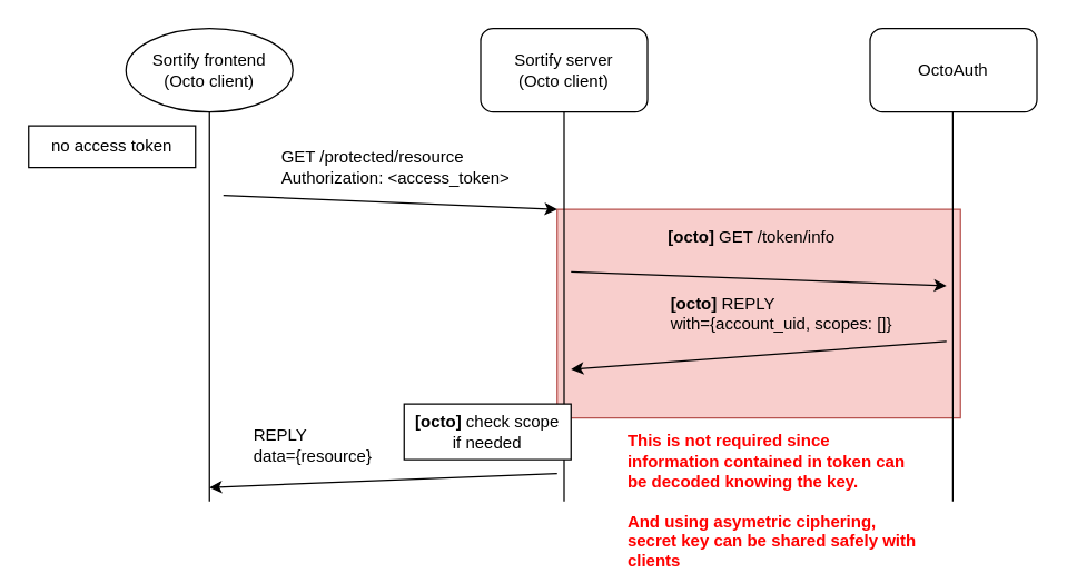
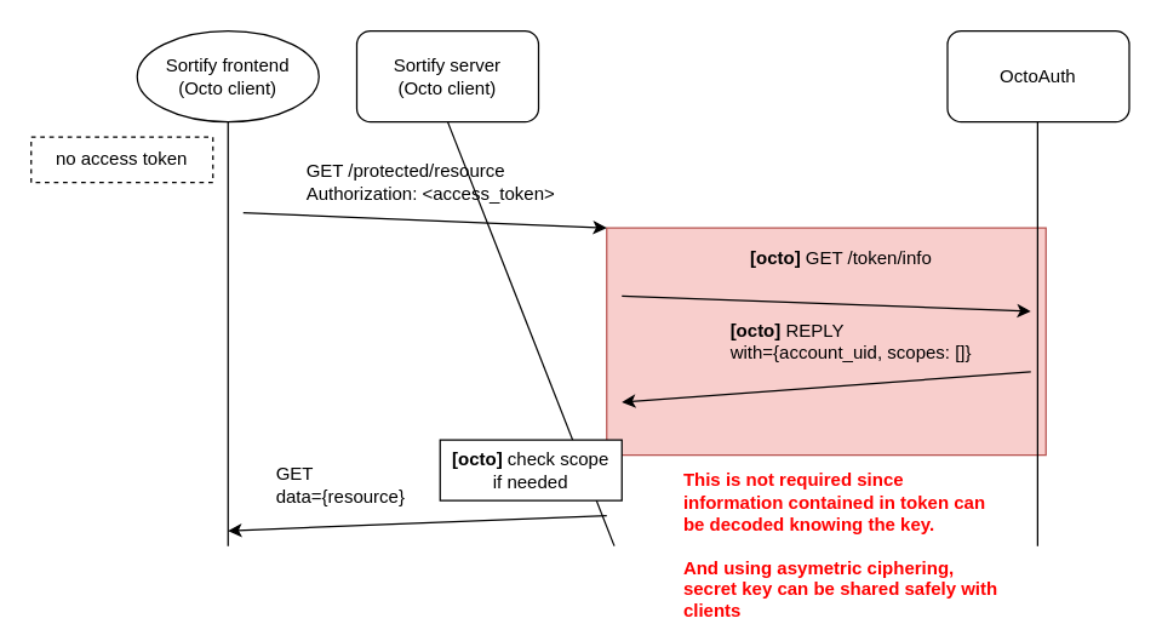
  <mxCell id="0" />
  <mxCell id="1" parent="0" />
  <mxCell id="2" value="" style="rounded=0;whiteSpace=wrap;html=1;fillColor=#f8cecc;strokeColor=#b85450;" vertex="1" parent="1"><mxGeometry x="400" y="150" width="290" height="150" as="geometry" /></mxCell>
- <mxCell id="3" value="Sortify server&lt;br&gt;(Octo client)" style="rounded=1;whiteSpace=wrap;html=1;" vertex="1" parent="1"><mxGeometry x="345" y="20" width="120" height="60" as="geometry" /></mxCell>
+ <mxCell id="3" value="Sortify server&lt;br&gt;(Octo client)" style="rounded=1;whiteSpace=wrap;html=1;" vertex="1" parent="1"><mxGeometry x="235" y="20" width="120" height="60" as="geometry" /></mxCell>
  <mxCell id="4" value="OctoAuth" style="rounded=1;whiteSpace=wrap;html=1;" vertex="1" parent="1"><mxGeometry x="625" y="20" width="120" height="60" as="geometry" /></mxCell>
  <mxCell id="5" value="" style="endArrow=none;html=1;entryX=0.5;entryY=1;entryDx=0;entryDy=0;" edge="1" parent="1" target="3"><mxGeometry width="50" height="50" relative="1" as="geometry"><mxPoint x="405" y="360" as="sourcePoint" /><mxPoint x="375" y="140" as="targetPoint" /></mxGeometry></mxCell>
  <mxCell id="6" value="" style="endArrow=none;html=1;entryX=0.5;entryY=1;entryDx=0;entryDy=0;" edge="1" parent="1"><mxGeometry width="50" height="50" relative="1" as="geometry"><mxPoint x="684.5" y="360" as="sourcePoint" /><mxPoint x="684.5" y="80" as="targetPoint" /></mxGeometry></mxCell>
- <mxCell id="7" value="no access token" style="rounded=0;whiteSpace=wrap;html=1;" vertex="1" parent="1"><mxGeometry x="20" y="90" width="120" height="30" as="geometry" /></mxCell>
+ <mxCell id="7" value="no access token" style="rounded=0;whiteSpace=wrap;html=1;dashed=1;" vertex="1" parent="1"><mxGeometry x="20" y="90" width="120" height="30" as="geometry" /></mxCell>
  <mxCell id="8" value="Sortify frontend&lt;br&gt;(Octo client)" style="ellipse;whiteSpace=wrap;html=1;" vertex="1" parent="1"><mxGeometry x="90" y="20" width="120" height="60" as="geometry" /></mxCell>
  <mxCell id="9" value="" style="endArrow=none;html=1;entryX=0.5;entryY=1;entryDx=0;entryDy=0;" edge="1" parent="1" target="8"><mxGeometry width="50" height="50" relative="1" as="geometry"><mxPoint x="150" y="360" as="sourcePoint" /><mxPoint x="120" y="140" as="targetPoint" /></mxGeometry></mxCell>
  <mxCell id="10" value="" style="endArrow=classic;html=1;" edge="1" parent="1"><mxGeometry width="50" height="50" relative="1" as="geometry"><mxPoint x="410" y="195" as="sourcePoint" /><mxPoint x="680" y="205" as="targetPoint" /></mxGeometry></mxCell>
  <mxCell id="11" value="GET /protected/resource&lt;br&gt;Authorization: &amp;lt;access_token&amp;gt;" style="text;html=1;strokeColor=none;fillColor=none;align=left;verticalAlign=middle;whiteSpace=wrap;rounded=0;" vertex="1" parent="1"><mxGeometry x="200" y="110" width="190" height="20" as="geometry" /></mxCell>
  <mxCell id="12" value="" style="endArrow=classic;html=1;" edge="1" parent="1"><mxGeometry width="50" height="50" relative="1" as="geometry"><mxPoint x="160" y="140" as="sourcePoint" /><mxPoint x="400" y="150" as="targetPoint" /></mxGeometry></mxCell>
- <mxCell id="13" value="&lt;b&gt;[octo]&lt;/b&gt; GET /token/info" style="text;html=1;strokeColor=none;fillColor=none;align=center;verticalAlign=middle;whiteSpace=wrap;rounded=0;" vertex="1" parent="1"><mxGeometry x="450" y="160" width="180" height="20" as="geometry" /></mxCell>
+ <mxCell id="13" value="&lt;b&gt;[octo]&lt;/b&gt; GET /token/info" style="text;html=1;strokeColor=none;fillColor=none;align=center;verticalAlign=middle;whiteSpace=wrap;rounded=0;" vertex="1" parent="1"><mxGeometry x="465" y="160" width="180" height="20" as="geometry" /></mxCell>
  <mxCell id="14" value="" style="endArrow=classic;html=1;" edge="1" parent="1"><mxGeometry width="50" height="50" relative="1" as="geometry"><mxPoint x="680" y="245" as="sourcePoint" /><mxPoint x="410" y="265" as="targetPoint" /></mxGeometry></mxCell>
  <mxCell id="15" value="&lt;b&gt;[octo] &lt;/b&gt;REPLY&lt;br&gt;with={account_uid, scopes: []}" style="text;html=1;strokeColor=none;fillColor=none;align=left;verticalAlign=middle;whiteSpace=wrap;rounded=0;" vertex="1" parent="1"><mxGeometry x="480" y="215" width="180" height="20" as="geometry" /></mxCell>
  <mxCell id="16" value="&lt;div style=&quot;text-align: left&quot;&gt;&lt;span&gt;&lt;b&gt;&lt;font color=&quot;#ff0000&quot;&gt;This is not required since information contained in token can be decoded knowing the key.&lt;/font&gt;&lt;/b&gt;&lt;/span&gt;&lt;/div&gt;&lt;div style=&quot;text-align: left&quot;&gt;&lt;b&gt;&lt;font color=&quot;#ff0000&quot;&gt;&lt;br&gt;&lt;/font&gt;&lt;/b&gt;&lt;/div&gt;&lt;div style=&quot;text-align: left&quot;&gt;&lt;span&gt;&lt;b&gt;&lt;font color=&quot;#ff0000&quot;&gt;And using asymetric ciphering, secret key can be shared safely with clients&lt;/font&gt;&lt;/b&gt;&lt;/span&gt;&lt;/div&gt;" style="text;html=1;strokeColor=none;fillColor=none;align=center;verticalAlign=middle;whiteSpace=wrap;rounded=0;" vertex="1" parent="1"><mxGeometry x="450" y="350" width="210" height="20" as="geometry" /></mxCell>
  <mxCell id="17" value="&lt;b&gt;[octo]&lt;/b&gt; check scope &lt;br&gt;if needed" style="rounded=0;whiteSpace=wrap;html=1;" vertex="1" parent="1"><mxGeometry x="290" y="290" width="120" height="40" as="geometry" /></mxCell>
  <mxCell id="18" value="" style="endArrow=classic;html=1;" edge="1" parent="1"><mxGeometry width="50" height="50" relative="1" as="geometry"><mxPoint x="400" y="340" as="sourcePoint" /><mxPoint x="150" y="350" as="targetPoint" /></mxGeometry></mxCell>
- <mxCell id="19" value="REPLY&lt;br&gt;data={resource}" style="text;html=1;strokeColor=none;fillColor=none;align=left;verticalAlign=middle;whiteSpace=wrap;rounded=0;" vertex="1" parent="1"><mxGeometry x="180" y="310" width="120" height="20" as="geometry" /></mxCell>
+ <mxCell id="19" value="GET&lt;br&gt;data={resource}" style="text;html=1;strokeColor=none;fillColor=none;align=left;verticalAlign=middle;whiteSpace=wrap;rounded=0;" vertex="1" parent="1"><mxGeometry x="180" y="310" width="120" height="20" as="geometry" /></mxCell>
